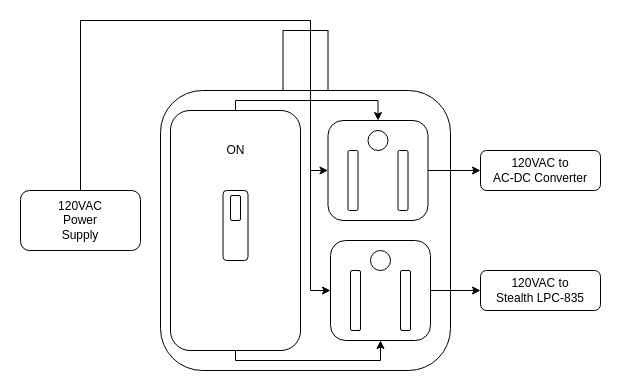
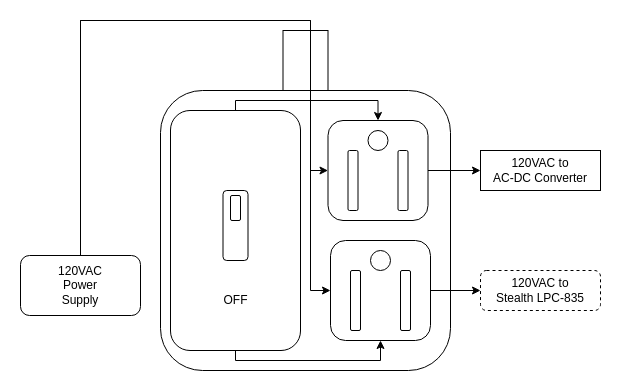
  <mxCell id="0" />
  <mxCell id="1" parent="0" />
  <mxCell id="2" value="" style="rounded=1;whiteSpace=wrap;html=1;" parent="1" vertex="1"><mxGeometry x="160" y="90" width="290" height="280" as="geometry" /></mxCell>
  <mxCell id="3" value="" style="rounded=0;whiteSpace=wrap;html=1;" parent="1" vertex="1"><mxGeometry x="282.5" y="30" width="45" height="60" as="geometry" /></mxCell>
  <mxCell id="4" style="edgeStyle=orthogonalEdgeStyle;rounded=0;orthogonalLoop=1;jettySize=auto;html=1;exitX=0.5;exitY=0;exitDx=0;exitDy=0;entryX=0;entryY=0.5;entryDx=0;entryDy=0;" edge="1" parent="1" source="6" target="13"><mxGeometry relative="1" as="geometry"><Array as="points"><mxPoint x="80" y="20" /><mxPoint x="310" y="20" /><mxPoint x="310" y="170" /></Array></mxGeometry></mxCell>
  <mxCell id="5" style="edgeStyle=orthogonalEdgeStyle;rounded=0;orthogonalLoop=1;jettySize=auto;html=1;exitX=0.5;exitY=0;exitDx=0;exitDy=0;entryX=0;entryY=0.5;entryDx=0;entryDy=0;" edge="1" parent="1" source="6" target="8"><mxGeometry relative="1" as="geometry"><Array as="points"><mxPoint x="80" y="20" /><mxPoint x="310" y="20" /><mxPoint x="310" y="290" /></Array></mxGeometry></mxCell>
- <mxCell id="6" value="120VAC&lt;br&gt;Power&lt;br&gt;Supply" style="rounded=1;whiteSpace=wrap;html=1;" parent="1" vertex="1"><mxGeometry x="20" y="190" width="120" height="60" as="geometry" /></mxCell>
+ <mxCell id="6" value="120VAC&lt;br&gt;Power&lt;br&gt;Supply" style="rounded=1;whiteSpace=wrap;html=1;" parent="1" vertex="1"><mxGeometry x="20" y="255" width="120" height="60" as="geometry" /></mxCell>
  <mxCell id="7" style="edgeStyle=orthogonalEdgeStyle;rounded=0;orthogonalLoop=1;jettySize=auto;html=1;exitX=1;exitY=0.5;exitDx=0;exitDy=0;entryX=0;entryY=0.5;entryDx=0;entryDy=0;" parent="1" source="8" target="18" edge="1"><mxGeometry relative="1" as="geometry"><Array as="points"><mxPoint x="480" y="290" /></Array></mxGeometry></mxCell>
  <mxCell id="8" value="" style="rounded=1;whiteSpace=wrap;html=1;" parent="1" vertex="1"><mxGeometry x="330" y="240" width="100" height="100" as="geometry" /></mxCell>
  <mxCell id="9" value="" style="rounded=1;whiteSpace=wrap;html=1;" parent="1" vertex="1"><mxGeometry x="350" y="270" width="10" height="60" as="geometry" /></mxCell>
  <mxCell id="10" value="" style="rounded=1;whiteSpace=wrap;html=1;" parent="1" vertex="1"><mxGeometry x="400" y="270" width="10" height="60" as="geometry" /></mxCell>
  <mxCell id="11" value="" style="ellipse;whiteSpace=wrap;html=1;aspect=fixed;" parent="1" vertex="1"><mxGeometry x="370" y="250" width="20" height="20" as="geometry" /></mxCell>
  <mxCell id="12" style="edgeStyle=orthogonalEdgeStyle;rounded=0;orthogonalLoop=1;jettySize=auto;html=1;exitX=1;exitY=0.5;exitDx=0;exitDy=0;entryX=0;entryY=0.5;entryDx=0;entryDy=0;" parent="1" source="13" target="17" edge="1"><mxGeometry relative="1" as="geometry"><Array as="points"><mxPoint x="480" y="170" /></Array></mxGeometry></mxCell>
  <mxCell id="13" value="" style="rounded=1;whiteSpace=wrap;html=1;" parent="1" vertex="1"><mxGeometry x="327.5" y="120" width="100" height="100" as="geometry" /></mxCell>
  <mxCell id="14" value="" style="rounded=1;whiteSpace=wrap;html=1;" parent="1" vertex="1"><mxGeometry x="347.5" y="150" width="10" height="60" as="geometry" /></mxCell>
  <mxCell id="15" value="" style="rounded=1;whiteSpace=wrap;html=1;" parent="1" vertex="1"><mxGeometry x="397.5" y="150" width="10" height="60" as="geometry" /></mxCell>
  <mxCell id="16" value="" style="ellipse;whiteSpace=wrap;html=1;aspect=fixed;" parent="1" vertex="1"><mxGeometry x="367.5" y="130" width="20" height="20" as="geometry" /></mxCell>
- <mxCell id="17" value="120VAC to&lt;br&gt;AC-DC Converter" style="rounded=1;whiteSpace=wrap;html=1;" parent="1" vertex="1"><mxGeometry x="480" y="150" width="120" height="40" as="geometry" /></mxCell>
- <mxCell id="18" value="120VAC to&lt;br&gt;Stealth LPC-835" style="rounded=1;whiteSpace=wrap;html=1;" parent="1" vertex="1"><mxGeometry x="480" y="270" width="120" height="40" as="geometry" /></mxCell>
+ <mxCell id="17" value="120VAC to&lt;br&gt;AC-DC Converter" style="whiteSpace=wrap;html=1;rounded=0;" parent="1" vertex="1"><mxGeometry x="480" y="150" width="120" height="40" as="geometry" /></mxCell>
+ <mxCell id="18" value="120VAC to&lt;br&gt;Stealth LPC-835" style="rounded=1;whiteSpace=wrap;html=1;dashed=1;" parent="1" vertex="1"><mxGeometry x="480" y="270" width="120" height="40" as="geometry" /></mxCell>
  <mxCell id="19" style="edgeStyle=orthogonalEdgeStyle;rounded=0;orthogonalLoop=1;jettySize=auto;html=1;exitX=0.5;exitY=0;exitDx=0;exitDy=0;entryX=0.5;entryY=0;entryDx=0;entryDy=0;" parent="1" source="21" target="13" edge="1"><mxGeometry relative="1" as="geometry"><Array as="points"><mxPoint x="235" y="100" /><mxPoint x="377" y="100" /></Array></mxGeometry></mxCell>
  <mxCell id="20" style="edgeStyle=orthogonalEdgeStyle;rounded=0;orthogonalLoop=1;jettySize=auto;html=1;exitX=0.5;exitY=1;exitDx=0;exitDy=0;entryX=0.5;entryY=1;entryDx=0;entryDy=0;" parent="1" source="21" target="8" edge="1"><mxGeometry relative="1" as="geometry"><Array as="points"><mxPoint x="235" y="360" /><mxPoint x="380" y="360" /></Array></mxGeometry></mxCell>
  <mxCell id="21" value="" style="rounded=1;whiteSpace=wrap;html=1;" parent="1" vertex="1"><mxGeometry x="170" y="110" width="130" height="240" as="geometry" /></mxCell>
  <mxCell id="22" value="" style="rounded=1;whiteSpace=wrap;html=1;" parent="1" vertex="1"><mxGeometry x="222.5" y="190" width="25" height="70" as="geometry" /></mxCell>
- <mxCell id="23" value="ON" style="text;html=1;align=center;verticalAlign=middle;resizable=0;points=[];autosize=1;" parent="1" vertex="1"><mxGeometry x="220" y="140" width="30" height="20" as="geometry" /></mxCell>
+ <mxCell id="24" value="OFF" style="text;html=1;align=center;verticalAlign=middle;resizable=0;points=[];autosize=1;" parent="1" vertex="1"><mxGeometry x="215" y="290" width="40" height="20" as="geometry" /></mxCell>
  <mxCell id="25" value="" style="rounded=1;whiteSpace=wrap;html=1;" parent="1" vertex="1"><mxGeometry x="230" y="195" width="10" height="25" as="geometry" /></mxCell>
